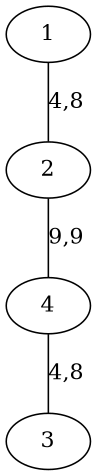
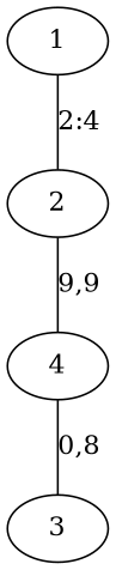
  graph {
    1 [height=0.5 width=0.75]
    2 [height=0.5 width=0.75]
    4 [height=0.5 width=0.75]
    3 [height=0.5 width=0.75]
-   1 -- 2 [label="4,8"]
+   1 -- 2 [label="2:4"]
    2 -- 4 [label="9,9"]
-   4 -- 3 [label="4,8"]
+   4 -- 3 [label="0,8"]
  }
